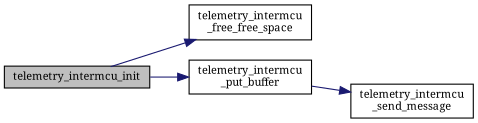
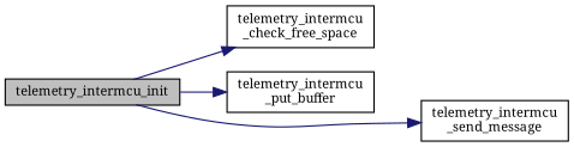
  digraph {
    fontname="Noto Serif"
    rankdir=LR
    node [color=black fillcolor=white fontname="Noto Serif" fontsize=10 shape=record style=filled]
    edge [color=midnightblue fontname="Noto Serif" fontsize=10 labelfontname=FreeSans labelfontsize=10 style=solid]
    n1 [fillcolor=grey75 fontcolor=black height=0.2 label=telemetry_intermcu_init width=0.4]
-   n2 [height=0.2 label="telemetry_intermcu\l_free_free_space" width=0.4]
+   n2 [height=0.2 label="telemetry_intermcu\l_check_free_space" width=0.4]
    n3 [height=0.2 label="telemetry_intermcu\l_put_buffer" width=0.4]
    n4 [height=0.2 label="telemetry_intermcu\l_send_message" width=0.4]
    n1 -> n2
    n1 -> n3
-   n3 -> n4
+   n1 -> n4
  }
